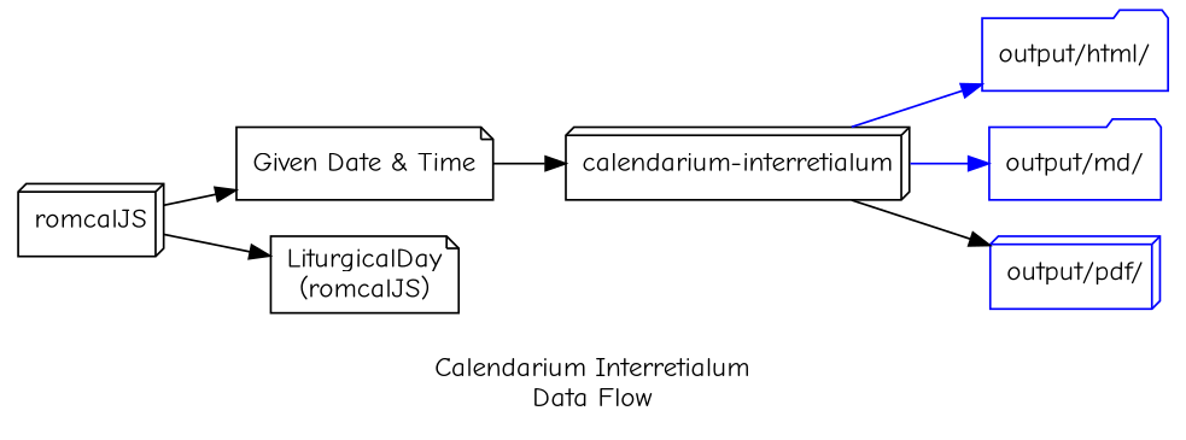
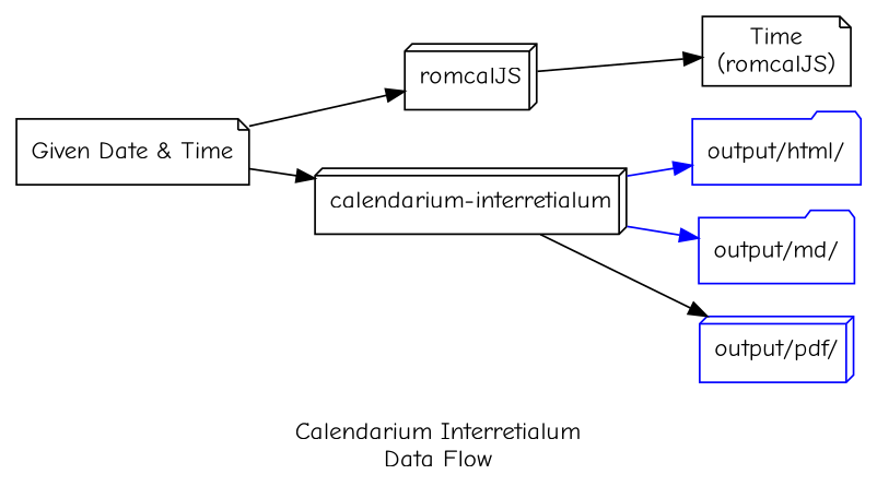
  digraph {
    fontname="Comic Neue"
    label="\nCalendarium Interretialum\nData Flow"
    rankdir=LR
    node [fontname="Comic Neue" shape=box3d]
    edge [fontname="Comic Neue"]
    n1 [label="Given Date & Time" shape=note]
    romcalJS
    n3 [label="calendarium-interretialum"]
-   n4 [label="LiturgicalDay\n(romcalJS)" shape=note]
+   n4 [label="Time\n(romcalJS)" shape=note]
    n5 [color=blue label="output/html/" shape=folder]
    n6 [color=blue label="output/md/" shape=folder]
    n7 [color=blue label="output/pdf/"]
-   romcalJS -> n1
+   n1 -> romcalJS
    n1 -> n3
    romcalJS -> n4
    n3 -> n5 [color=blue]
    n3 -> n6 [color=blue]
    n3 -> n7 [color=black]
  }
